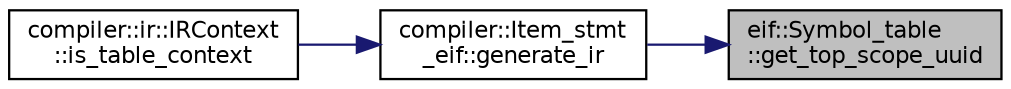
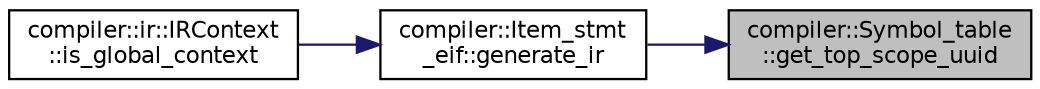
  digraph {
    rankdir=RL
    node [color=black fillcolor=white fontname=Helvetica fontsize=10 shape=record style=filled]
    edge [color=midnightblue dir=back fontname=Helvetica fontsize=10 labelfontname=Helvetica labelfontsize=10 style=solid]
-   n1 [fillcolor=grey75 fontcolor=black height=0.2 label="eif::Symbol_table\l::get_top_scope_uuid" width=0.4]
+   n1 [fillcolor=grey75 fontcolor=black height=0.2 label="compiler::Symbol_table\l::get_top_scope_uuid" width=0.4]
    n2 [height=0.2 label="compiler::Item_stmt\l_eif::generate_ir" width=0.4]
-   n3 [height=0.2 label="compiler::ir::IRContext\l::is_table_context" width=0.4]
+   n3 [height=0.2 label="compiler::ir::IRContext\l::is_global_context" width=0.4]
    n1 -> n2
    n2 -> n3
  }
